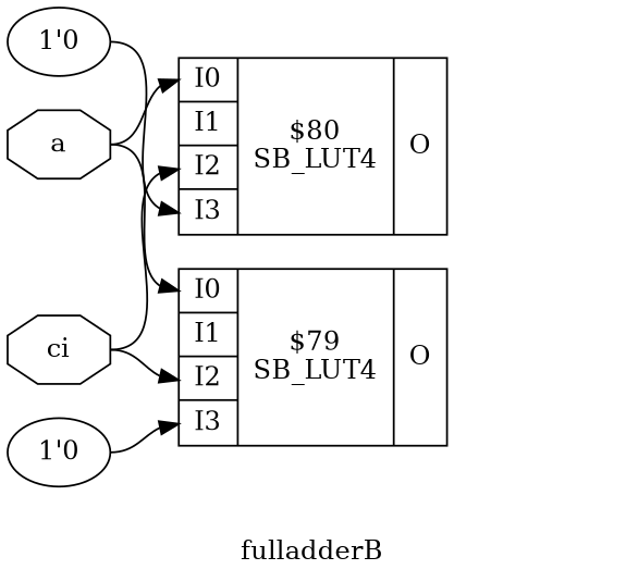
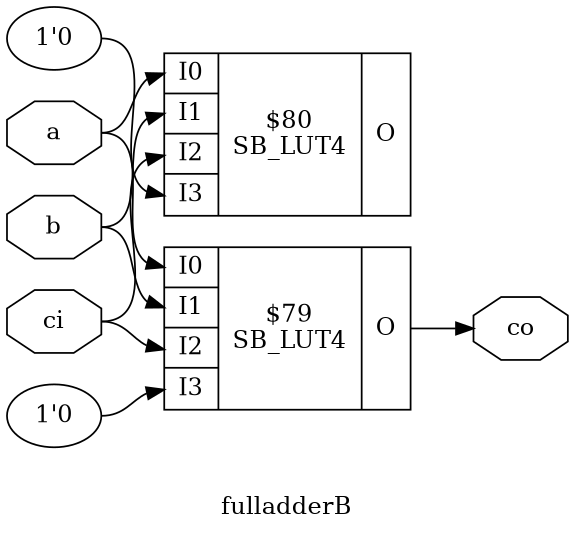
  digraph {
    label=fulladderB
    rankdir=LR
    remincross=true
    node [shape=octagon]
    edge [color=black headport="p7:w" tailport=e]
    n1 [color=black fontcolor=black label=a]
    n2 [label="{{<p7> I0|<p8> I1|<p9> I2|<p10> I3}|$79\nSB_LUT4|{<p11> O}}" shape=record]
    n3 [label="{{<p7> I0|<p8> I1|<p9> I2|<p10> I3}|$80\nSB_LUT4|{<p11> O}}" shape=record]
+   n4 [color=black fontcolor=black label=co]
+   n5 [color=black fontcolor=black label=b]
    n6 [color=black fontcolor=black label=ci]
    n7 [label="1'0" shape=""]
    n8 [label="1'0" shape=""]
    n1 -> n2
    n1 -> n3
+   n2 -> n4 [headport=w tailport="p11:e"]
+   n5 -> n2 [headport="p8:w"]
+   n5 -> n3 [headport="p8:w"]
    n6 -> n2 [headport="p9:w"]
    n6 -> n3 [headport="p9:w"]
    n7 -> n2 [headport="p10:w"]
    n8 -> n3 [headport="p10:w"]
  }
